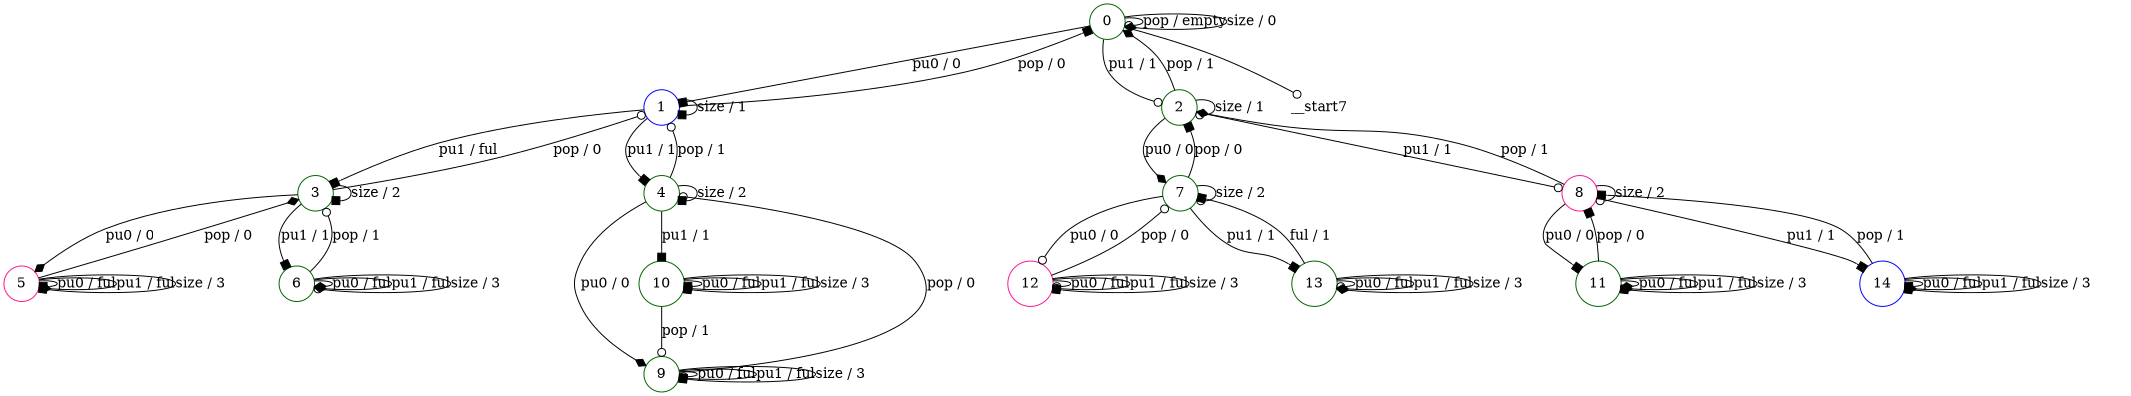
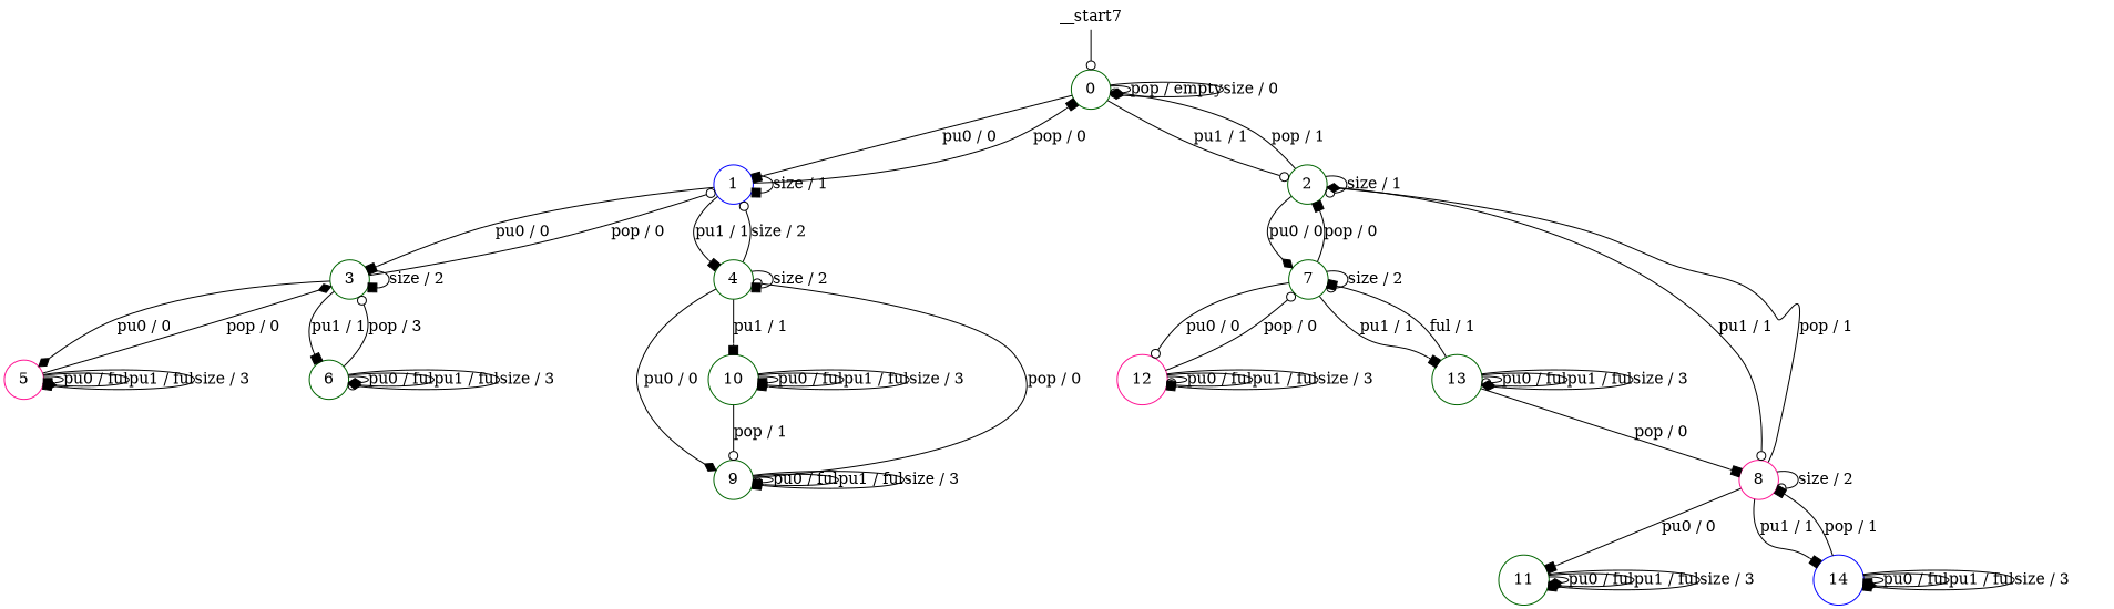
  digraph {
    node [color=darkgreen shape=circle]
    edge [arrowhead=box]
    n1 [label=0]
    n2 [color=blue label=1]
    n3 [label=2]
    n4 [label=3]
    n5 [label=4]
    n6 [label=7]
    n7 [color=deeppink label=8]
    n8 [color=deeppink label=5]
    n9 [label=6]
    n10 [label=9]
    n11 [label=10]
    n12 [color=deeppink label=12]
    n13 [label=13]
    n14 [label=11]
    n15 [color=blue label=14]
    n16 [color=blue height=0 label=__start7 shape=none width=0]
    n1 -> n1 [arrowhead=odot label="pop / empty"]
    n1 -> n1 [arrowhead=diamond label="size / 0"]
    n1 -> n2 [label="pu0 / 0"]
    n1 -> n3 [arrowhead=odot label="pu1 / 1"]
    n2 -> n1 [label="pop / 0"]
    n2 -> n2 [label="size / 1"]
-   n2 -> n4 [label="pu1 / ful"]
+   n2 -> n4 [label="pu0 / 0"]
    n2 -> n5 [label="pu1 / 1"]
    n3 -> n1 [arrowhead=diamond label="pop / 1"]
    n3 -> n3 [arrowhead=odot label="size / 1"]
    n3 -> n6 [arrowhead=diamond label="pu0 / 0"]
    n3 -> n7 [arrowhead=odot label="pu1 / 1"]
    n4 -> n2 [arrowhead=odot label="pop / 0"]
    n4 -> n4 [label="size / 2"]
    n4 -> n8 [arrowhead=diamond label="pu0 / 0"]
    n4 -> n9 [label="pu1 / 1"]
-   n5 -> n2 [arrowhead=odot label="pop / 1"]
+   n5 -> n2 [arrowhead=odot label="size / 2"]
    n5 -> n5 [label="size / 2"]
    n5 -> n10 [arrowhead=diamond label="pu0 / 0"]
    n5 -> n11 [label="pu1 / 1"]
    n6 -> n3 [label="pop / 0"]
    n6 -> n6 [arrowhead=odot label="size / 2"]
    n6 -> n12 [arrowhead=odot label="pu0 / 0"]
    n6 -> n13 [label="pu1 / 1"]
    n7 -> n3 [arrowhead=diamond label="pop / 1"]
    n7 -> n7 [arrowhead=odot label="size / 2"]
    n7 -> n14 [label="pu0 / 0"]
    n7 -> n15 [label="pu1 / 1"]
    n8 -> n4 [arrowhead=diamond label="pop / 0"]
    n8 -> n8 [label="pu0 / ful"]
    n8 -> n8 [arrowhead=diamond label="pu1 / ful"]
    n8 -> n8 [label="size / 3"]
-   n9 -> n4 [arrowhead=odot label="pop / 1"]
+   n9 -> n4 [arrowhead=odot label="pop / 3"]
    n9 -> n9 [arrowhead=diamond label="pu0 / ful"]
    n9 -> n9 [arrowhead=diamond label="pu1 / ful"]
    n9 -> n9 [arrowhead=odot label="size / 3"]
    n10 -> n5 [arrowhead=odot label="pop / 0"]
    n10 -> n10 [arrowhead=odot label="pu0 / ful"]
    n10 -> n10 [label="pu1 / ful"]
    n10 -> n10 [label="size / 3"]
    n11 -> n10 [arrowhead=odot label="pop / 1"]
    n11 -> n11 [label="pu0 / ful"]
    n11 -> n11 [arrowhead=odot label="pu1 / ful"]
    n11 -> n11 [label="size / 3"]
    n12 -> n6 [arrowhead=odot label="pop / 0"]
    n12 -> n12 [arrowhead=odot label="pu0 / ful"]
    n12 -> n12 [arrowhead=odot label="pu1 / ful"]
    n12 -> n12 [label="size / 3"]
    n13 -> n6 [label="ful / 1"]
    n13 -> n13 [arrowhead=odot label="pu0 / ful"]
    n13 -> n13 [arrowhead=diamond label="pu1 / ful"]
    n13 -> n13 [arrowhead=diamond label="size / 3"]
-   n14 -> n7 [label="pop / 0"]
+   n13 -> n7 [label="pop / 0"]
    n14 -> n14 [arrowhead=diamond label="pu0 / ful"]
    n14 -> n14 [arrowhead=diamond label="pu1 / ful"]
    n14 -> n14 [label="size / 3"]
    n15 -> n7 [label="pop / 1"]
    n15 -> n15 [label="pu0 / ful"]
    n15 -> n15 [arrowhead=diamond label="pu1 / ful"]
    n15 -> n15 [label="size / 3"]
-   n1 -> n16 [arrowhead=odot]
+   n16 -> n1 [arrowhead=odot]
  }
